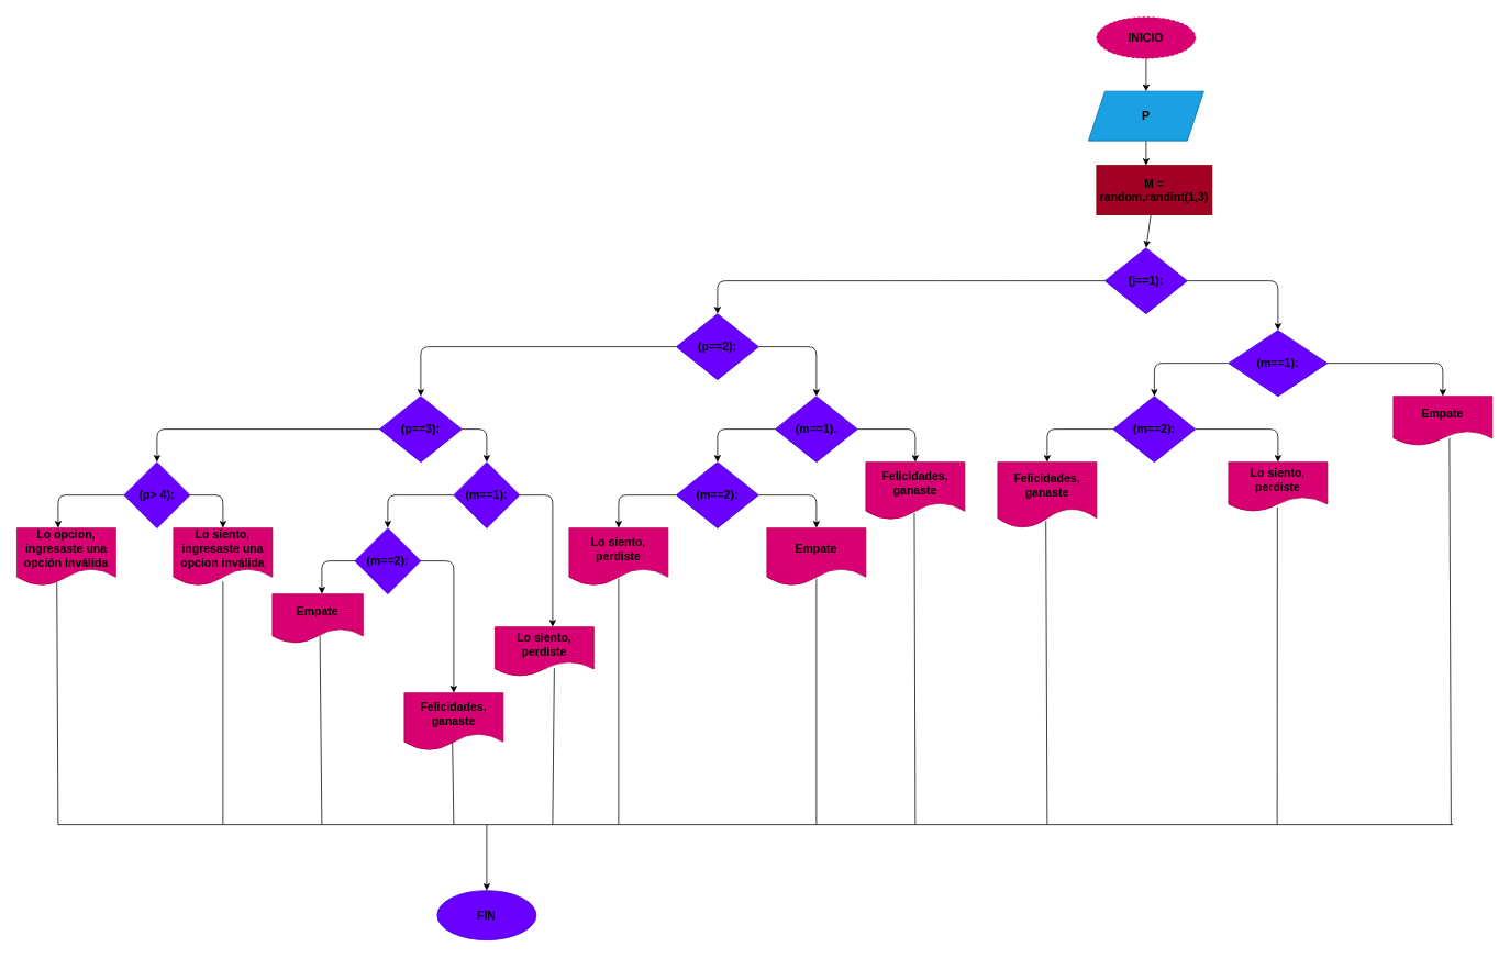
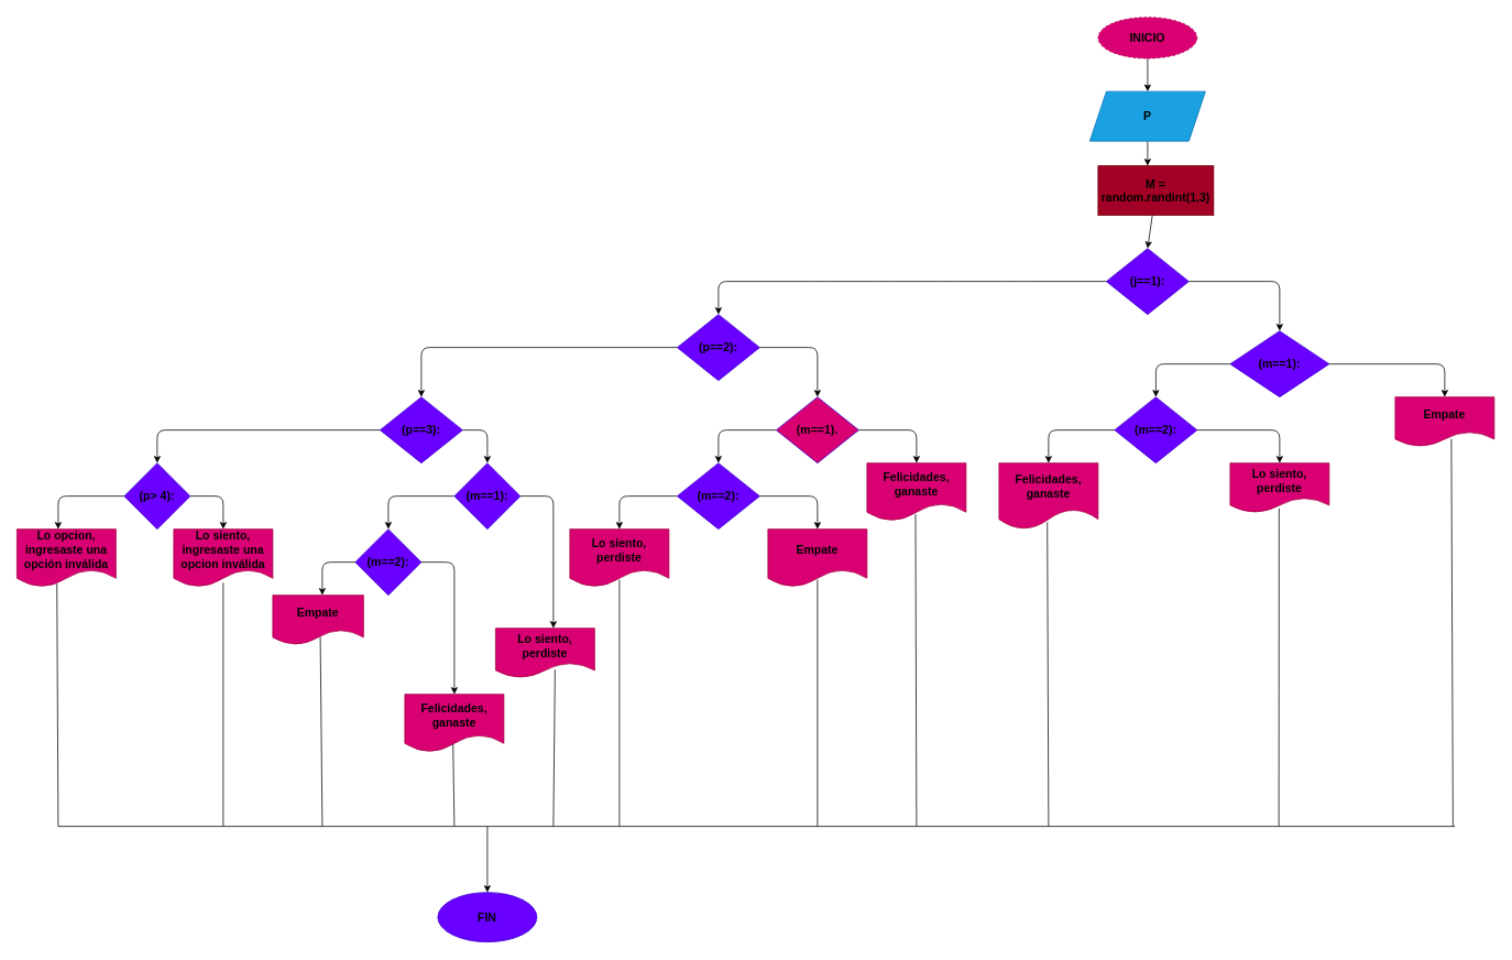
  <mxCell id="0" />
  <mxCell id="1" parent="0" />
  <mxCell id="2" style="edgeStyle=none;html=1;" parent="1" source="3" edge="1"><mxGeometry relative="1" as="geometry"><mxPoint x="1390" y="110" as="targetPoint" /></mxGeometry></mxCell>
  <mxCell id="3" value="&lt;font style=&quot;font-size: 14px;&quot; color=&quot;#000000&quot;&gt;&lt;b&gt;INICIO&lt;/b&gt;&lt;/font&gt;" style="ellipse;whiteSpace=wrap;html=1;fillColor=#d80073;fontColor=#ffffff;strokeColor=#A50040;dashed=1;" parent="1" vertex="1"><mxGeometry x="1330" y="20" width="120" height="50" as="geometry" /></mxCell>
  <mxCell id="4" style="edgeStyle=none;html=1;" parent="1" source="5" edge="1"><mxGeometry relative="1" as="geometry"><mxPoint x="1390" y="200" as="targetPoint" /></mxGeometry></mxCell>
  <mxCell id="5" value="&lt;font style=&quot;font-size: 14px;&quot; color=&quot;#000000&quot;&gt;&lt;b&gt;P&lt;/b&gt;&lt;/font&gt;" style="shape=parallelogram;perimeter=parallelogramPerimeter;whiteSpace=wrap;html=1;fixedSize=1;fillColor=#1ba1e2;fontColor=#ffffff;strokeColor=#006EAF;" parent="1" vertex="1"><mxGeometry x="1320" y="110" width="140" height="60" as="geometry" /></mxCell>
  <mxCell id="6" style="edgeStyle=none;html=1;" edge="1" parent="1" source="7"><mxGeometry relative="1" as="geometry"><mxPoint x="870" y="380" as="targetPoint" /><Array as="points"><mxPoint x="1230" y="340" /><mxPoint x="1150" y="340" /><mxPoint x="1070" y="340" /><mxPoint y="340" x="990" /><mxPoint x="870" y="340" /></Array></mxGeometry></mxCell>
  <mxCell id="7" value="&lt;font style=&quot;font-size: 14px;&quot; color=&quot;#000000&quot;&gt;&lt;b&gt;(j==1):&lt;/b&gt;&lt;/font&gt;" style="rhombus;whiteSpace=wrap;html=1;fillColor=#6a00ff;fontColor=#ffffff;strokeColor=#3700CC;" parent="1" vertex="1"><mxGeometry x="1340" y="300" width="100" height="80" as="geometry" /></mxCell>
  <mxCell id="8" value="" style="endArrow=classic;html=1;exitX=1;exitY=0.5;exitDx=0;exitDy=0;" parent="1" source="7" edge="1"><mxGeometry width="50" height="50" relative="1" as="geometry"><mxPoint x="1370" y="290" as="sourcePoint" /><mxPoint x="1550" y="400" as="targetPoint" /><Array as="points"><mxPoint x="1550" y="340" /></Array></mxGeometry></mxCell>
  <mxCell id="9" style="edgeStyle=none;html=1;" edge="1" parent="1" source="11"><mxGeometry relative="1" as="geometry"><mxPoint x="1550" y="560" as="targetPoint" /><Array as="points"><mxPoint x="1550" y="520" /></Array></mxGeometry></mxCell>
  <mxCell id="10" style="edgeStyle=none;html=1;" edge="1" parent="1" source="11"><mxGeometry relative="1" as="geometry"><mxPoint x="1270" y="560" as="targetPoint" /><Array as="points"><mxPoint x="1270" y="520" /></Array></mxGeometry></mxCell>
  <mxCell id="11" value="&lt;font style=&quot;font-size: 14px;&quot; color=&quot;#000000&quot;&gt;&lt;b&gt;(m==2):&lt;/b&gt;&lt;/font&gt;" style="rhombus;whiteSpace=wrap;html=1;fillColor=#6a00ff;fontColor=#ffffff;strokeColor=#3700CC;" parent="1" vertex="1"><mxGeometry x="1350" y="480" width="100" height="80" as="geometry" /></mxCell>
  <mxCell id="12" style="edgeStyle=none;html=1;entryX=0.5;entryY=0;entryDx=0;entryDy=0;" edge="1" parent="1" source="14" target="17"><mxGeometry relative="1" as="geometry"><mxPoint x="1150" y="480" as="targetPoint" /><Array as="points"><mxPoint y="420" x="990" /></Array></mxGeometry></mxCell>
  <mxCell id="13" style="edgeStyle=none;html=1;" edge="1" parent="1" source="14"><mxGeometry relative="1" as="geometry"><mxPoint x="510" y="480" as="targetPoint" /><Array as="points"><mxPoint x="510" y="420" /></Array></mxGeometry></mxCell>
  <mxCell id="14" value="&lt;font style=&quot;font-size: 14px;&quot; color=&quot;#000000&quot;&gt;&lt;b&gt;(p==2):&lt;/b&gt;&lt;/font&gt;" style="rhombus;whiteSpace=wrap;html=1;fillColor=#6a00ff;fontColor=#ffffff;strokeColor=#3700CC;" parent="1" vertex="1"><mxGeometry x="820" y="380" width="100" height="80" as="geometry" /></mxCell>
  <mxCell id="15" style="edgeStyle=none;html=1;" edge="1" parent="1" source="17"><mxGeometry relative="1" as="geometry"><mxPoint x="1110" y="560" as="targetPoint" /><Array as="points"><mxPoint x="1110" y="520" /></Array></mxGeometry></mxCell>
  <mxCell id="16" style="edgeStyle=none;html=1;" edge="1" parent="1" source="17"><mxGeometry relative="1" as="geometry"><mxPoint x="870" y="560" as="targetPoint" /><Array as="points"><mxPoint x="870" y="520" /></Array></mxGeometry></mxCell>
- <mxCell id="17" value="&lt;font style=&quot;font-size: 14px;&quot; color=&quot;#000000&quot;&gt;&lt;b&gt;(m==1).&lt;/b&gt;&lt;/font&gt;" style="rhombus;whiteSpace=wrap;html=1;fillColor=#6a00ff;fontColor=#ffffff;strokeColor=#3700CC;" parent="1" vertex="1"><mxGeometry x="940" y="480" width="100" height="80" as="geometry" /></mxCell>
+ <mxCell id="17" value="&lt;font style=&quot;font-size: 14px;&quot; color=&quot;#000000&quot;&gt;&lt;b&gt;(m==1).&lt;/b&gt;&lt;/font&gt;" style="rhombus;whiteSpace=wrap;html=1;fillColor=#d80073;fontColor=#ffffff;strokeColor=#3700CC;" parent="1" vertex="1"><mxGeometry x="940" y="480" width="100" height="80" as="geometry" /></mxCell>
  <mxCell id="18" style="edgeStyle=none;html=1;" edge="1" parent="1" source="19"><mxGeometry relative="1" as="geometry"><mxPoint x="1390" y="300" as="targetPoint" /></mxGeometry></mxCell>
  <mxCell id="19" value="&lt;font style=&quot;font-size: 14px;&quot; color=&quot;#000000&quot;&gt;&lt;b&gt;M =&lt;br&gt;random.randint(1,3)&lt;/b&gt;&lt;/font&gt;" style="rounded=0;whiteSpace=wrap;html=1;fillColor=#a20025;fontColor=#ffffff;strokeColor=#6F0000;" vertex="1" parent="1"><mxGeometry x="1330" y="200" width="140" height="60" as="geometry" /></mxCell>
  <mxCell id="20" style="edgeStyle=none;html=1;" edge="1" parent="1" source="21"><mxGeometry relative="1" as="geometry"><mxPoint x="1400" y="480" as="targetPoint" /><Array as="points"><mxPoint x="1400" y="440" /></Array></mxGeometry></mxCell>
  <mxCell id="21" value="&lt;font style=&quot;font-size: 14px;&quot; color=&quot;#000000&quot;&gt;&lt;b&gt;(m==1):&lt;/b&gt;&lt;/font&gt;" style="rhombus;whiteSpace=wrap;html=1;fillColor=#6a00ff;fontColor=#ffffff;strokeColor=#3700CC;" vertex="1" parent="1"><mxGeometry x="1490" y="400" width="120" height="80" as="geometry" /></mxCell>
  <mxCell id="22" value="" style="endArrow=classic;html=1;exitX=1;exitY=0.5;exitDx=0;exitDy=0;" edge="1" parent="1" source="21"><mxGeometry width="50" height="50" relative="1" as="geometry"><mxPoint x="1450" y="420" as="sourcePoint" /><mxPoint x="1750" y="480" as="targetPoint" /><Array as="points"><mxPoint x="1750" y="440" /></Array></mxGeometry></mxCell>
  <mxCell id="23" value="&lt;font style=&quot;font-size: 14px;&quot; color=&quot;#000000&quot;&gt;&lt;b&gt;Empate&lt;/b&gt;&lt;/font&gt;" style="shape=document;whiteSpace=wrap;html=1;boundedLbl=1;fillColor=#d80073;fontColor=#ffffff;strokeColor=#A50040;" vertex="1" parent="1"><mxGeometry x="1690" y="480" width="120" height="60" as="geometry" /></mxCell>
  <mxCell id="24" value="&lt;font style=&quot;font-size: 14px;&quot; color=&quot;#000000&quot;&gt;&lt;b&gt;Lo siento, perdiste&lt;/b&gt;&lt;/font&gt;" style="shape=document;whiteSpace=wrap;html=1;boundedLbl=1;fillColor=#d80073;fontColor=#ffffff;strokeColor=#A50040;" vertex="1" parent="1"><mxGeometry x="1490" y="560" width="120" height="60" as="geometry" /></mxCell>
  <mxCell id="25" value="&lt;font style=&quot;font-size: 14px;&quot; color=&quot;#000000&quot;&gt;&lt;b&gt;Felicidades,&lt;br&gt;ganaste&lt;/b&gt;&lt;/font&gt;" style="shape=document;whiteSpace=wrap;html=1;boundedLbl=1;fillColor=#d80073;fontColor=#ffffff;strokeColor=#A50040;" vertex="1" parent="1"><mxGeometry x="1210" y="560" width="120" height="80" as="geometry" /></mxCell>
  <mxCell id="26" value="&lt;font style=&quot;font-size: 14px;&quot; color=&quot;#000000&quot;&gt;&lt;b&gt;Felicidades,&lt;br&gt;ganaste&lt;/b&gt;&lt;/font&gt;" style="shape=document;whiteSpace=wrap;html=1;boundedLbl=1;fillColor=#d80073;fontColor=#ffffff;strokeColor=#A50040;" vertex="1" parent="1"><mxGeometry x="1050" y="560" width="120" height="70" as="geometry" /></mxCell>
  <mxCell id="27" style="edgeStyle=none;html=1;" edge="1" parent="1" source="29"><mxGeometry relative="1" as="geometry"><mxPoint y="640" as="targetPoint" x="990" /><Array as="points"><mxPoint y="600" x="990" /></Array></mxGeometry></mxCell>
  <mxCell id="28" style="edgeStyle=none;html=1;" edge="1" parent="1" source="29"><mxGeometry relative="1" as="geometry"><mxPoint x="750" y="640" as="targetPoint" /><Array as="points"><mxPoint x="750" y="600" /></Array></mxGeometry></mxCell>
  <mxCell id="29" value="&lt;font style=&quot;font-size: 14px;&quot; color=&quot;#000000&quot;&gt;&lt;b&gt;(m==2):&lt;/b&gt;&lt;/font&gt;" style="rhombus;whiteSpace=wrap;html=1;fillColor=#6a00ff;fontColor=#ffffff;strokeColor=#3700CC;" vertex="1" parent="1"><mxGeometry x="820" y="560" width="100" height="80" as="geometry" /></mxCell>
  <mxCell id="30" value="&lt;font style=&quot;font-size: 14px;&quot; color=&quot;#000000&quot;&gt;&lt;b&gt;Empate&lt;/b&gt;&lt;/font&gt;" style="shape=document;whiteSpace=wrap;html=1;boundedLbl=1;fillColor=#d80073;fontColor=#ffffff;strokeColor=#A50040;" vertex="1" parent="1"><mxGeometry x="930" y="640" width="120" height="70" as="geometry" /></mxCell>
  <mxCell id="31" value="&lt;font style=&quot;font-size: 14px;&quot; color=&quot;#000000&quot;&gt;&lt;b&gt;Lo siento,&lt;br&gt;perdiste&lt;/b&gt;&lt;/font&gt;" style="shape=document;whiteSpace=wrap;html=1;boundedLbl=1;fillColor=#d80073;fontColor=#ffffff;strokeColor=#A50040;" vertex="1" parent="1"><mxGeometry x="690" y="640" width="120" height="70" as="geometry" /></mxCell>
  <mxCell id="32" style="edgeStyle=none;html=1;entryX=0.5;entryY=0;entryDx=0;entryDy=0;" edge="1" parent="1" source="34" target="37"><mxGeometry relative="1" as="geometry"><mxPoint x="630" y="560" as="targetPoint" /><Array as="points"><mxPoint x="590" y="520" /></Array></mxGeometry></mxCell>
  <mxCell id="33" style="edgeStyle=none;html=1;" edge="1" parent="1" source="34"><mxGeometry relative="1" as="geometry"><mxPoint x="190" y="560" as="targetPoint" /><Array as="points"><mxPoint x="190" y="520" /></Array></mxGeometry></mxCell>
  <mxCell id="34" value="&lt;font style=&quot;font-size: 14px;&quot; color=&quot;#000000&quot;&gt;&lt;b&gt;(p==3):&lt;/b&gt;&lt;/font&gt;" style="rhombus;whiteSpace=wrap;html=1;fillColor=#6a00ff;fontColor=#ffffff;strokeColor=#3700CC;" vertex="1" parent="1"><mxGeometry x="460" y="480" width="100" height="80" as="geometry" /></mxCell>
  <mxCell id="35" style="edgeStyle=none;html=1;" edge="1" parent="1" source="37"><mxGeometry relative="1" as="geometry"><mxPoint x="670" y="760" as="targetPoint" /><Array as="points"><mxPoint x="670" y="600" /></Array></mxGeometry></mxCell>
  <mxCell id="36" style="edgeStyle=none;html=1;" edge="1" parent="1" source="37"><mxGeometry relative="1" as="geometry"><mxPoint x="470" y="640" as="targetPoint" /><Array as="points"><mxPoint x="470" y="600" /></Array></mxGeometry></mxCell>
  <mxCell id="37" value="&lt;font style=&quot;font-size: 14px;&quot; color=&quot;#000000&quot;&gt;&lt;b&gt;(m==1):&lt;/b&gt;&lt;/font&gt;" style="rhombus;whiteSpace=wrap;html=1;fillColor=#6a00ff;fontColor=#ffffff;strokeColor=#3700CC;" vertex="1" parent="1"><mxGeometry x="550" y="560" width="80" height="80" as="geometry" /></mxCell>
  <mxCell id="38" value="&lt;font color=&quot;#000000&quot; style=&quot;font-size: 14px;&quot;&gt;&lt;b&gt;Lo siento,&lt;br&gt;perdiste&lt;/b&gt;&lt;/font&gt;" style="shape=document;whiteSpace=wrap;html=1;boundedLbl=1;fillColor=#d80073;fontColor=#ffffff;strokeColor=#A50040;" vertex="1" parent="1"><mxGeometry x="600" y="760" width="120" height="60" as="geometry" /></mxCell>
  <mxCell id="39" style="edgeStyle=none;html=1;" edge="1" parent="1" source="41"><mxGeometry relative="1" as="geometry"><mxPoint x="550" y="840" as="targetPoint" /><Array as="points"><mxPoint x="550" y="680" /></Array></mxGeometry></mxCell>
  <mxCell id="40" style="edgeStyle=none;html=1;" edge="1" parent="1" source="41"><mxGeometry relative="1" as="geometry"><mxPoint x="390" y="720" as="targetPoint" /><Array as="points"><mxPoint x="390" y="680" /></Array></mxGeometry></mxCell>
  <mxCell id="41" value="&lt;font style=&quot;font-size: 14px;&quot; color=&quot;#000000&quot;&gt;&lt;b&gt;(m==2):&lt;/b&gt;&lt;/font&gt;" style="rhombus;whiteSpace=wrap;html=1;fillColor=#6a00ff;fontColor=#ffffff;strokeColor=#3700CC;" vertex="1" parent="1"><mxGeometry x="430" y="640" width="80" height="80" as="geometry" /></mxCell>
  <mxCell id="42" value="&lt;font style=&quot;font-size: 14px;&quot; color=&quot;#000000&quot;&gt;&lt;b&gt;Felicidades,&lt;br&gt;ganaste&lt;/b&gt;&lt;/font&gt;" style="shape=document;whiteSpace=wrap;html=1;boundedLbl=1;fillColor=#d80073;fontColor=#ffffff;strokeColor=#A50040;" vertex="1" parent="1"><mxGeometry x="490" y="840" width="120" height="70" as="geometry" /></mxCell>
  <mxCell id="43" value="&lt;font style=&quot;font-size: 14px;&quot; color=&quot;#000000&quot;&gt;&lt;b&gt;Empate&lt;/b&gt;&lt;/font&gt;" style="shape=document;whiteSpace=wrap;html=1;boundedLbl=1;fillColor=#d80073;fontColor=#ffffff;strokeColor=#A50040;" vertex="1" parent="1"><mxGeometry x="330" y="720" width="110" height="60" as="geometry" /></mxCell>
  <mxCell id="44" style="edgeStyle=none;html=1;" edge="1" parent="1" source="46"><mxGeometry relative="1" as="geometry"><mxPoint x="270" y="640" as="targetPoint" /><Array as="points"><mxPoint x="270" y="600" /></Array></mxGeometry></mxCell>
  <mxCell id="45" style="edgeStyle=none;html=1;" edge="1" parent="1" source="46"><mxGeometry relative="1" as="geometry"><mxPoint x="70" y="640" as="targetPoint" /><Array as="points"><mxPoint x="70" y="600" /></Array></mxGeometry></mxCell>
  <mxCell id="46" value="&lt;font style=&quot;font-size: 14px;&quot; color=&quot;#000000&quot;&gt;&lt;b&gt;(p&amp;gt; 4):&lt;/b&gt;&lt;/font&gt;" style="rhombus;whiteSpace=wrap;html=1;fillColor=#6a00ff;fontColor=#ffffff;strokeColor=#3700CC;" vertex="1" parent="1"><mxGeometry x="150" y="560" width="80" height="80" as="geometry" /></mxCell>
  <mxCell id="47" value="&lt;font style=&quot;font-size: 14px;&quot; color=&quot;#000000&quot;&gt;&lt;b&gt;Lo siento,&lt;br&gt;ingresaste una opcion inválida&lt;/b&gt;&lt;/font&gt;" style="shape=document;whiteSpace=wrap;html=1;boundedLbl=1;fillColor=#d80073;fontColor=#ffffff;strokeColor=#A50040;" vertex="1" parent="1"><mxGeometry x="210" y="640" width="120" height="70" as="geometry" /></mxCell>
  <mxCell id="48" value="&lt;font style=&quot;font-size: 14px;&quot; color=&quot;#000000&quot;&gt;&lt;b&gt;Lo opcion,&lt;br&gt;ingresaste una opción inválida&lt;/b&gt;&lt;/font&gt;" style="shape=document;whiteSpace=wrap;html=1;boundedLbl=1;fillColor=#d80073;fontColor=#ffffff;strokeColor=#A50040;" vertex="1" parent="1"><mxGeometry x="20" y="640" width="120" height="70" as="geometry" /></mxCell>
  <mxCell id="49" value="" style="endArrow=none;html=1;exitX=0.404;exitY=0.943;exitDx=0;exitDy=0;exitPerimeter=0;" edge="1" parent="1" source="48"><mxGeometry width="50" height="50" relative="1" as="geometry"><mxPoint x="310" y="780" as="sourcePoint" /><mxPoint x="70" y="1000" as="targetPoint" /></mxGeometry></mxCell>
  <mxCell id="50" value="" style="endArrow=none;html=1;exitX=0.5;exitY=0.926;exitDx=0;exitDy=0;exitPerimeter=0;" edge="1" parent="1" source="47"><mxGeometry width="50" height="50" relative="1" as="geometry"><mxPoint x="310" y="830" as="sourcePoint" /><mxPoint x="270" y="1000" as="targetPoint" /></mxGeometry></mxCell>
  <mxCell id="51" value="" style="endArrow=none;html=1;entryX=0.524;entryY=0.847;entryDx=0;entryDy=0;entryPerimeter=0;" edge="1" parent="1" target="43"><mxGeometry width="50" height="50" relative="1" as="geometry"><mxPoint x="390" y="1000" as="sourcePoint" /><mxPoint x="360" y="780" as="targetPoint" /></mxGeometry></mxCell>
  <mxCell id="52" value="" style="endArrow=none;html=1;exitX=0.487;exitY=0.863;exitDx=0;exitDy=0;exitPerimeter=0;" edge="1" parent="1" source="42"><mxGeometry width="50" height="50" relative="1" as="geometry"><mxPoint x="310" y="830" as="sourcePoint" /><mxPoint x="550" y="1000" as="targetPoint" /></mxGeometry></mxCell>
  <mxCell id="53" value="" style="endArrow=none;html=1;" edge="1" parent="1"><mxGeometry width="50" height="50" relative="1" as="geometry"><mxPoint x="672" y="810" as="sourcePoint" /><mxPoint x="670" y="1000" as="targetPoint" /></mxGeometry></mxCell>
  <mxCell id="54" value="" style="endArrow=none;html=1;exitX=0.5;exitY=0.875;exitDx=0;exitDy=0;exitPerimeter=0;" edge="1" parent="1" source="31"><mxGeometry width="50" height="50" relative="1" as="geometry"><mxPoint x="950" y="830" as="sourcePoint" /><mxPoint x="750" y="1000" as="targetPoint" /></mxGeometry></mxCell>
  <mxCell id="55" value="" style="endArrow=none;html=1;entryX=0.5;entryY=0.875;entryDx=0;entryDy=0;entryPerimeter=0;" edge="1" parent="1" target="30"><mxGeometry width="50" height="50" relative="1" as="geometry"><mxPoint y="1000" as="sourcePoint" x="990" /><mxPoint x="1000" y="780" as="targetPoint" /></mxGeometry></mxCell>
  <mxCell id="56" value="" style="endArrow=none;html=1;entryX=0.49;entryY=0.886;entryDx=0;entryDy=0;entryPerimeter=0;" edge="1" parent="1" target="26"><mxGeometry width="50" height="50" relative="1" as="geometry"><mxPoint x="1110" y="1000" as="sourcePoint" /><mxPoint x="1360" y="840" as="targetPoint" /></mxGeometry></mxCell>
  <mxCell id="57" value="" style="endArrow=none;html=1;exitX=0.487;exitY=0.895;exitDx=0;exitDy=0;exitPerimeter=0;" edge="1" parent="1" source="25"><mxGeometry width="50" height="50" relative="1" as="geometry"><mxPoint x="1310" y="890" as="sourcePoint" /><mxPoint x="1270" y="1000" as="targetPoint" /></mxGeometry></mxCell>
  <mxCell id="58" value="" style="endArrow=none;html=1;entryX=0.494;entryY=0.914;entryDx=0;entryDy=0;entryPerimeter=0;" edge="1" parent="1" target="24"><mxGeometry width="50" height="50" relative="1" as="geometry"><mxPoint x="1549" y="1000" as="sourcePoint" /><mxPoint x="1700" y="780" as="targetPoint" /></mxGeometry></mxCell>
  <mxCell id="59" value="" style="endArrow=none;html=1;entryX=0.567;entryY=0.847;entryDx=0;entryDy=0;entryPerimeter=0;" edge="1" parent="1" target="23"><mxGeometry width="50" height="50" relative="1" as="geometry"><mxPoint x="1760" y="1000" as="sourcePoint" /><mxPoint x="1700" y="720" as="targetPoint" /></mxGeometry></mxCell>
  <mxCell id="60" value="" style="endArrow=none;html=1;" edge="1" parent="1"><mxGeometry width="50" height="50" relative="1" as="geometry"><mxPoint x="70" y="1000" as="sourcePoint" /><mxPoint x="1762.4" y="1000" as="targetPoint" /></mxGeometry></mxCell>
  <mxCell id="61" value="" style="endArrow=classic;html=1;" edge="1" parent="1"><mxGeometry width="50" height="50" relative="1" as="geometry"><mxPoint x="590" y="1000" as="sourcePoint" /><mxPoint x="590" y="1080" as="targetPoint" /></mxGeometry></mxCell>
  <mxCell id="62" value="&lt;font style=&quot;font-size: 14px;&quot; color=&quot;#000000&quot;&gt;&lt;b&gt;FIN&lt;/b&gt;&lt;/font&gt;" style="ellipse;whiteSpace=wrap;html=1;fillColor=#6a00ff;fontColor=#ffffff;strokeColor=#3700CC;" vertex="1" parent="1"><mxGeometry x="530" y="1080" width="120" height="60" as="geometry" /></mxCell>
